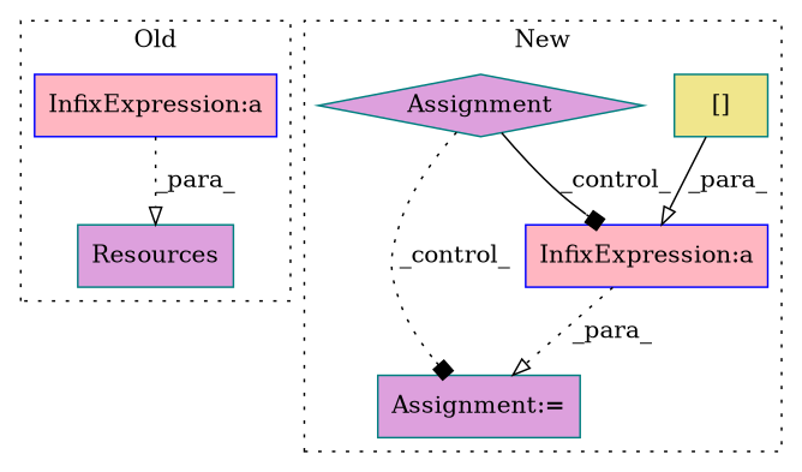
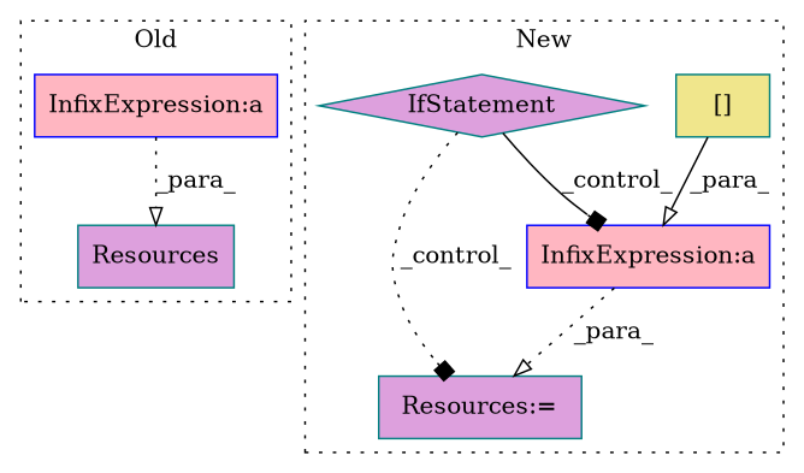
  digraph {
    node [a=27 color=teal fillcolor=plum l=3 shape=box style=filled]
    edge [arrowhead=onormal style=dotted]
    n1 [a=32 l="10,1" label=Resources s="2336,2652"]
    n2 [color=blue fillcolor=lightpink label="InfixExpression:a" s=2452]
    n3 [a=2 fillcolor=khaki l="3,1" label="[]" s="3016,3043"]
    n4 [color=blue fillcolor=lightpink label="InfixExpression:a" s=3044]
-   n5 [a=25 l=14 label=Assignment s=2782 shape=diamond]
-   n6 [a=7 l=55 label="Assignment:=" s=3003]
+   n5 [a=25 l=14 label=IfStatement s=2782 shape=diamond]
+   n6 [a=7 l=55 label="Resources:=" s=3003]
    subgraph cluster_1 {
      label=Old
      style=dotted
      n1
      n2
    }
    subgraph cluster_2 {
      label=New
      style=dotted
      n3
      n4
      n5
      n6
    }
    n2 -> n1 [label=_para_]
    n3 -> n4 [label=_para_ style=solid]
    n4 -> n6 [label=_para_]
    n5 -> n4 [arrowhead=box label=_control_ style=solid]
    n5 -> n6 [arrowhead=box label=_control_]
  }
